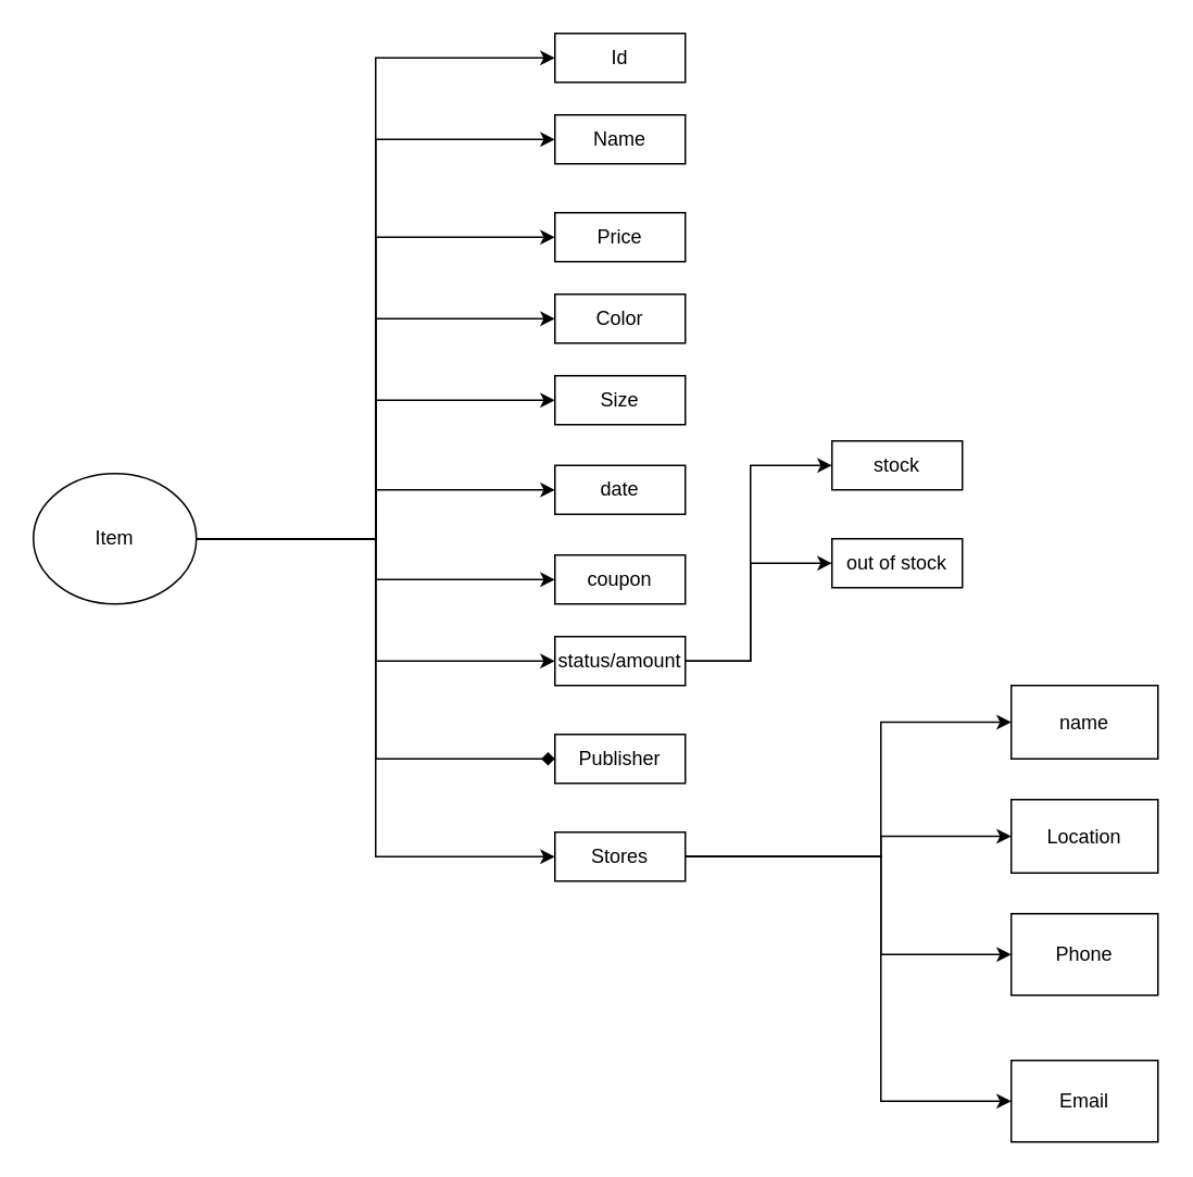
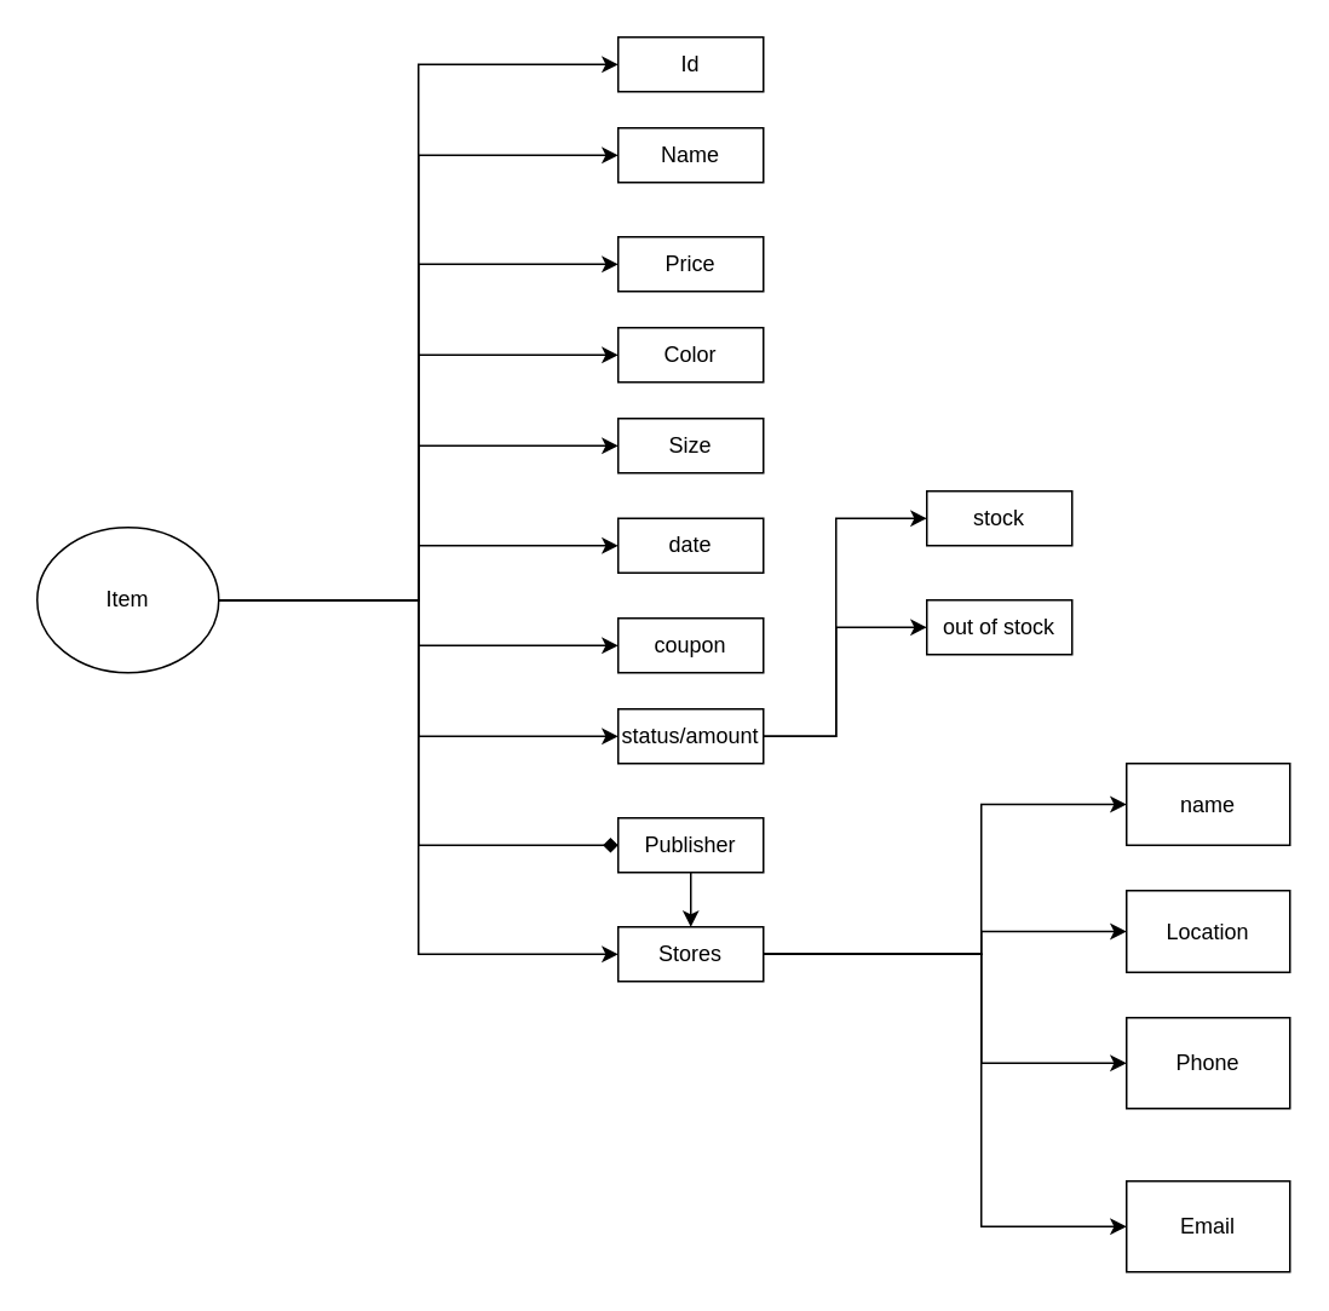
  <mxCell id="0" />
  <mxCell id="1" parent="0" />
  <mxCell id="2" value="" style="edgeStyle=orthogonalEdgeStyle;rounded=0;orthogonalLoop=1;jettySize=auto;html=1;entryX=0;entryY=0.5;entryDx=0;entryDy=0;" parent="1" source="12" target="13" edge="1"><mxGeometry relative="1" as="geometry" /></mxCell>
  <mxCell id="3" style="edgeStyle=orthogonalEdgeStyle;rounded=0;orthogonalLoop=1;jettySize=auto;html=1;entryX=0;entryY=0.5;entryDx=0;entryDy=0;" parent="1" source="12" target="14" edge="1"><mxGeometry relative="1" as="geometry" /></mxCell>
  <mxCell id="4" style="edgeStyle=orthogonalEdgeStyle;rounded=0;orthogonalLoop=1;jettySize=auto;html=1;entryX=0;entryY=0.5;entryDx=0;entryDy=0;" parent="1" source="12" target="15" edge="1"><mxGeometry relative="1" as="geometry" /></mxCell>
  <mxCell id="5" style="edgeStyle=orthogonalEdgeStyle;rounded=0;orthogonalLoop=1;jettySize=auto;html=1;entryX=0;entryY=0.5;entryDx=0;entryDy=0;" parent="1" source="12" target="16" edge="1"><mxGeometry relative="1" as="geometry" /></mxCell>
  <mxCell id="6" style="edgeStyle=orthogonalEdgeStyle;rounded=0;orthogonalLoop=1;jettySize=auto;html=1;entryX=0;entryY=0.5;entryDx=0;entryDy=0;" parent="1" source="12" target="17" edge="1"><mxGeometry relative="1" as="geometry" /></mxCell>
  <mxCell id="7" style="edgeStyle=orthogonalEdgeStyle;rounded=0;orthogonalLoop=1;jettySize=auto;html=1;entryX=0;entryY=0.5;entryDx=0;entryDy=0;" parent="1" source="12" target="18" edge="1"><mxGeometry relative="1" as="geometry" /></mxCell>
  <mxCell id="8" style="edgeStyle=orthogonalEdgeStyle;rounded=0;orthogonalLoop=1;jettySize=auto;html=1;entryX=0;entryY=0.5;entryDx=0;entryDy=0;" parent="1" source="12" target="21" edge="1"><mxGeometry relative="1" as="geometry" /></mxCell>
  <mxCell id="9" style="edgeStyle=orthogonalEdgeStyle;rounded=0;orthogonalLoop=1;jettySize=auto;html=1;entryX=0;entryY=0.5;entryDx=0;entryDy=0;" parent="1" source="12" target="29" edge="1"><mxGeometry relative="1" as="geometry" /></mxCell>
  <mxCell id="10" style="edgeStyle=orthogonalEdgeStyle;rounded=0;orthogonalLoop=1;jettySize=auto;html=1;entryX=0;entryY=0.5;entryDx=0;entryDy=0;endArrow=diamond;" parent="1" source="12" target="20" edge="1"><mxGeometry relative="1" as="geometry" /></mxCell>
  <mxCell id="11" style="edgeStyle=orthogonalEdgeStyle;rounded=0;orthogonalLoop=1;jettySize=auto;html=1;entryX=0;entryY=0.5;entryDx=0;entryDy=0;" parent="1" source="12" target="26" edge="1"><mxGeometry relative="1" as="geometry" /></mxCell>
  <mxCell id="12" value="Item" style="ellipse;whiteSpace=wrap;html=1;" parent="1" vertex="1"><mxGeometry x="20" y="290" width="100" height="80" as="geometry" /></mxCell>
  <mxCell id="13" value="Id" style="whiteSpace=wrap;html=1;" parent="1" vertex="1"><mxGeometry x="340" y="20" width="80" height="30" as="geometry" /></mxCell>
  <mxCell id="14" value="Name" style="whiteSpace=wrap;html=1;" parent="1" vertex="1"><mxGeometry x="340" y="70" width="80" height="30" as="geometry" /></mxCell>
  <mxCell id="15" value="Price" style="whiteSpace=wrap;html=1;" parent="1" vertex="1"><mxGeometry x="340" y="130" width="80" height="30" as="geometry" /></mxCell>
  <mxCell id="16" value="Color" style="whiteSpace=wrap;html=1;" parent="1" vertex="1"><mxGeometry x="340" y="180" width="80" height="30" as="geometry" /></mxCell>
  <mxCell id="17" value="Size" style="whiteSpace=wrap;html=1;" parent="1" vertex="1"><mxGeometry x="340" y="230" width="80" height="30" as="geometry" /></mxCell>
  <mxCell id="18" value="date" style="whiteSpace=wrap;html=1;" parent="1" vertex="1"><mxGeometry x="340" y="285" width="80" height="30" as="geometry" /></mxCell>
+ <mxCell id="19" value="" style="edgeStyle=orthogonalEdgeStyle;rounded=0;orthogonalLoop=1;jettySize=auto;html=1;" edge="1" parent="1" source="20" target="26"><mxGeometry relative="1" as="geometry" /></mxCell>
  <mxCell id="20" value="Publisher" style="whiteSpace=wrap;html=1;" parent="1" vertex="1"><mxGeometry x="340" y="450" width="80" height="30" as="geometry" /></mxCell>
  <mxCell id="21" value="coupon" style="whiteSpace=wrap;html=1;" parent="1" vertex="1"><mxGeometry x="340" y="340" width="80" height="30" as="geometry" /></mxCell>
  <mxCell id="22" style="edgeStyle=orthogonalEdgeStyle;rounded=0;orthogonalLoop=1;jettySize=auto;html=1;entryX=0;entryY=0.5;entryDx=0;entryDy=0;" parent="1" source="26" target="32" edge="1"><mxGeometry relative="1" as="geometry"><Array as="points"><mxPoint x="540" y="525" /><mxPoint x="540" y="585" /></Array></mxGeometry></mxCell>
  <mxCell id="23" style="edgeStyle=orthogonalEdgeStyle;rounded=0;orthogonalLoop=1;jettySize=auto;html=1;entryX=0;entryY=0.5;entryDx=0;entryDy=0;" parent="1" source="26" target="30" edge="1"><mxGeometry relative="1" as="geometry"><Array as="points"><mxPoint x="540" y="525" /><mxPoint x="540" y="443" /></Array></mxGeometry></mxCell>
  <mxCell id="24" style="edgeStyle=orthogonalEdgeStyle;rounded=0;orthogonalLoop=1;jettySize=auto;html=1;entryX=0;entryY=0.5;entryDx=0;entryDy=0;" parent="1" source="26" target="33" edge="1"><mxGeometry relative="1" as="geometry"><Array as="points"><mxPoint x="540" y="525" /><mxPoint x="540" y="675" /></Array></mxGeometry></mxCell>
  <mxCell id="25" style="edgeStyle=orthogonalEdgeStyle;rounded=0;orthogonalLoop=1;jettySize=auto;html=1;entryX=0;entryY=0.5;entryDx=0;entryDy=0;" parent="1" source="26" target="31" edge="1"><mxGeometry relative="1" as="geometry"><Array as="points"><mxPoint x="540" y="525" /><mxPoint x="540" y="513" /></Array></mxGeometry></mxCell>
  <mxCell id="26" value="Stores" style="whiteSpace=wrap;html=1;" parent="1" vertex="1"><mxGeometry x="340" y="510" width="80" height="30" as="geometry" /></mxCell>
  <mxCell id="27" value="" style="edgeStyle=orthogonalEdgeStyle;rounded=0;orthogonalLoop=1;jettySize=auto;html=1;entryX=0;entryY=0.5;entryDx=0;entryDy=0;" parent="1" source="29" target="34" edge="1"><mxGeometry relative="1" as="geometry"><Array as="points"><mxPoint x="460" y="405" /><mxPoint x="460" y="285" /></Array></mxGeometry></mxCell>
  <mxCell id="28" style="edgeStyle=orthogonalEdgeStyle;rounded=0;orthogonalLoop=1;jettySize=auto;html=1;entryX=0;entryY=0.5;entryDx=0;entryDy=0;" parent="1" source="29" target="35" edge="1"><mxGeometry relative="1" as="geometry"><Array as="points"><mxPoint x="460" y="405" /><mxPoint x="460" y="345" /></Array></mxGeometry></mxCell>
  <mxCell id="29" value="status/amount" style="whiteSpace=wrap;html=1;" parent="1" vertex="1"><mxGeometry x="340" y="390" width="80" height="30" as="geometry" /></mxCell>
  <mxCell id="30" value="name" style="whiteSpace=wrap;html=1;" parent="1" vertex="1"><mxGeometry x="620" y="420" width="90" height="45" as="geometry" /></mxCell>
  <mxCell id="31" value="Location" style="whiteSpace=wrap;html=1;" parent="1" vertex="1"><mxGeometry x="620" y="490" width="90" height="45" as="geometry" /></mxCell>
  <mxCell id="32" value="Phone" style="whiteSpace=wrap;html=1;" parent="1" vertex="1"><mxGeometry x="620" y="560" width="90" height="50" as="geometry" /></mxCell>
  <mxCell id="33" value="Email" style="whiteSpace=wrap;html=1;" parent="1" vertex="1"><mxGeometry x="620" y="650" width="90" height="50" as="geometry" /></mxCell>
  <mxCell id="34" value="stock" style="whiteSpace=wrap;html=1;" parent="1" vertex="1"><mxGeometry x="510" y="270" width="80" height="30" as="geometry" /></mxCell>
  <mxCell id="35" value="out of stock" style="whiteSpace=wrap;html=1;" parent="1" vertex="1"><mxGeometry x="510" y="330" width="80" height="30" as="geometry" /></mxCell>
